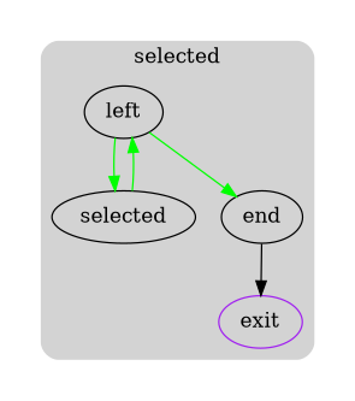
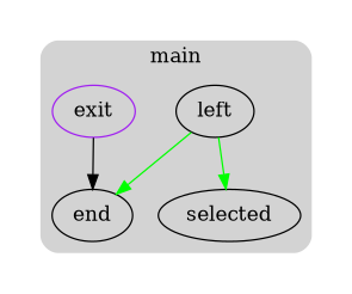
  digraph {
    compound=true
    node [shape=oval]
    edge [color=green]
    n1 [label=left]
    n2 [label=selected]
    n3 [label=end]
    n4 [color=purple label=exit rank=sink shape=""]
    subgraph cluster_1 {
      peripheries=0
      subgraph cluster_2 {
        peripheries=0
        subgraph cluster_3 {
          bgcolor=lightgray
          color=darkgray
-         label=selected
+         label=main
          peripheries=0
          style=rounded
          n1
          n2
          n3
          n4
        }
      }
    }
    n1 -> n2
    n1 -> n3
-   n2 -> n1
-   n3 -> n4 [color=black]
+   n4 -> n3 [color=black]
  }
